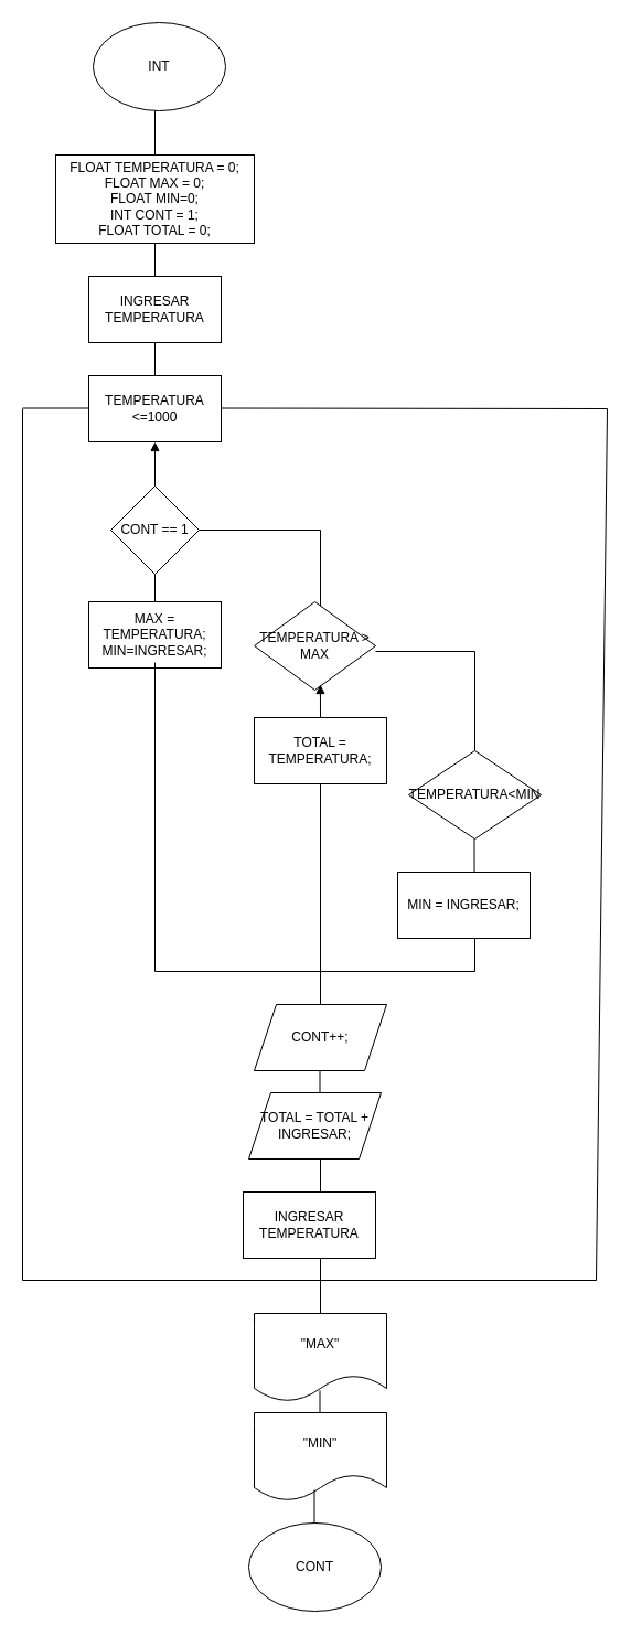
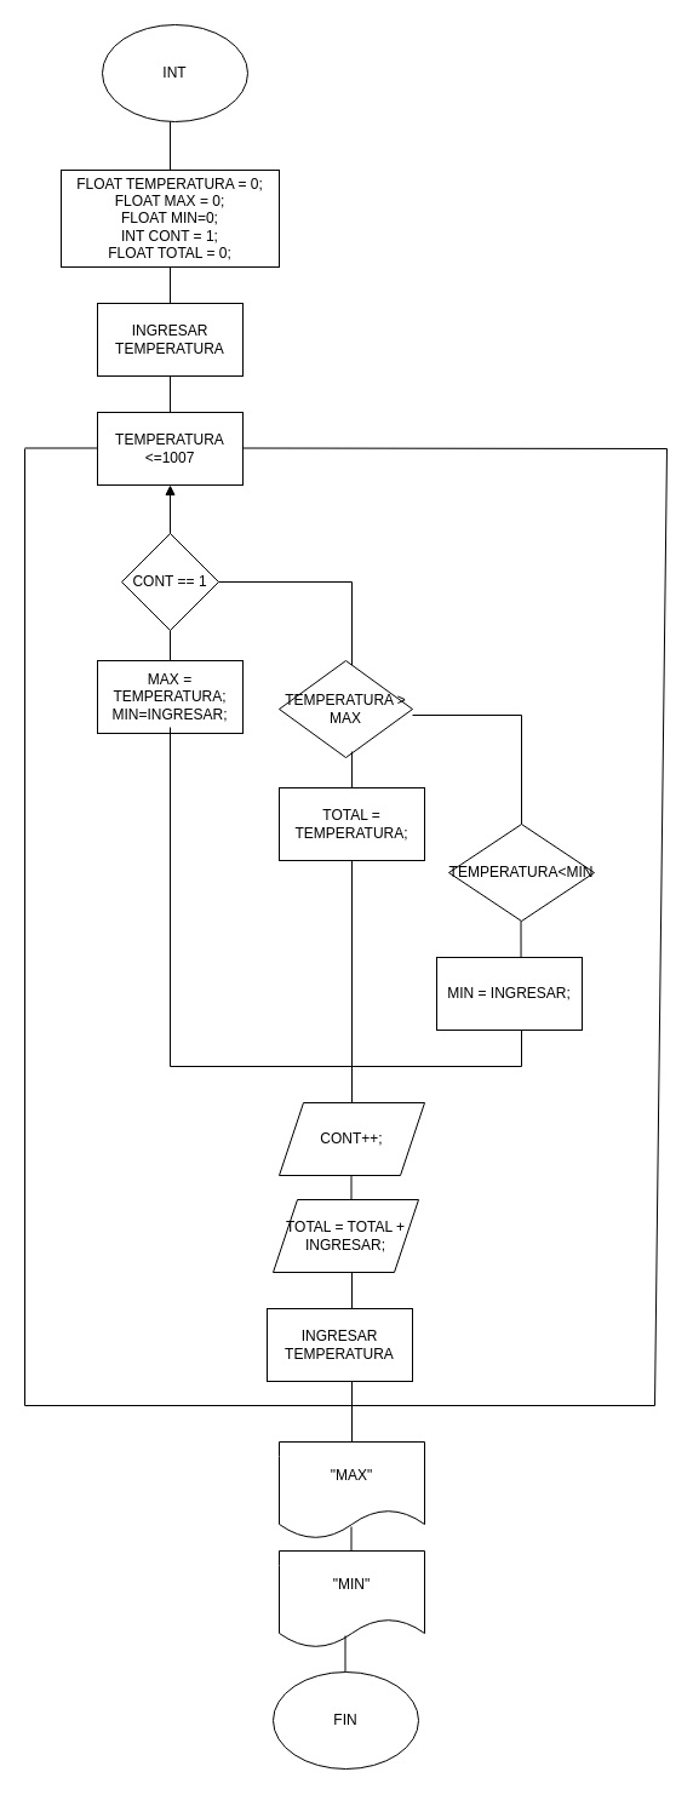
  <mxCell id="0" />
  <mxCell id="1" parent="0" />
  <mxCell id="2" value="INT" style="ellipse;whiteSpace=wrap;html=1;" vertex="1" parent="1"><mxGeometry x="84" y="20" width="120" height="80" as="geometry" /></mxCell>
  <mxCell id="3" value="" style="endArrow=none;html=1;rounded=0;" edge="1" parent="1"><mxGeometry width="50" height="50" relative="1" as="geometry"><mxPoint x="140" y="140" as="sourcePoint" /><mxPoint x="140" y="100" as="targetPoint" /></mxGeometry></mxCell>
  <mxCell id="4" value="FLOAT TEMPERATURA = 0;&lt;br&gt;FLOAT MAX = 0;&lt;br&gt;FLOAT MIN=0;&lt;br&gt;INT CONT = 1;&lt;br&gt;FLOAT TOTAL = 0;" style="rounded=0;whiteSpace=wrap;html=1;" vertex="1" parent="1"><mxGeometry x="50" y="140" width="180" height="80" as="geometry" /></mxCell>
  <mxCell id="5" value="INGRESAR TEMPERATURA" style="rounded=0;whiteSpace=wrap;html=1;" vertex="1" parent="1"><mxGeometry x="80" y="250" width="120" height="60" as="geometry" /></mxCell>
  <mxCell id="6" value="" style="endArrow=none;html=1;rounded=0;exitX=0.5;exitY=0;exitDx=0;exitDy=0;entryX=0.5;entryY=1;entryDx=0;entryDy=0;" edge="1" parent="1" source="5" target="4"><mxGeometry width="50" height="50" relative="1" as="geometry"><mxPoint x="100" y="270" as="sourcePoint" /><mxPoint x="150" y="220" as="targetPoint" /></mxGeometry></mxCell>
- <mxCell id="7" value="TEMPERATURA &amp;lt;=1000" style="rounded=0;whiteSpace=wrap;html=1;" vertex="1" parent="1"><mxGeometry x="80" y="340" width="120" height="60" as="geometry" /></mxCell>
+ <mxCell id="7" value="TEMPERATURA &amp;lt;=1007" style="rounded=0;whiteSpace=wrap;html=1;" vertex="1" parent="1"><mxGeometry x="80" y="340" width="120" height="60" as="geometry" /></mxCell>
  <mxCell id="8" value="" style="endArrow=none;html=1;rounded=0;exitX=0.5;exitY=0;exitDx=0;exitDy=0;" edge="1" parent="1" source="7"><mxGeometry width="50" height="50" relative="1" as="geometry"><mxPoint x="90" y="360" as="sourcePoint" /><mxPoint x="140" y="310" as="targetPoint" /></mxGeometry></mxCell>
  <mxCell id="9" value="" style="endArrow=none;html=1;rounded=0;" edge="1" parent="1"><mxGeometry width="50" height="50" relative="1" as="geometry"><mxPoint x="20" y="369.5" as="sourcePoint" /><mxPoint x="80" y="369.5" as="targetPoint" /></mxGeometry></mxCell>
  <mxCell id="10" value="" style="endArrow=none;html=1;rounded=0;" edge="1" parent="1"><mxGeometry width="50" height="50" relative="1" as="geometry"><mxPoint x="200" y="369.5" as="sourcePoint" /><mxPoint x="550" y="370" as="targetPoint" /></mxGeometry></mxCell>
  <mxCell id="11" value="" style="endArrow=none;html=1;rounded=0;" edge="1" parent="1"><mxGeometry width="50" height="50" relative="1" as="geometry"><mxPoint x="20" y="1160" as="sourcePoint" /><mxPoint x="20" y="370" as="targetPoint" /></mxGeometry></mxCell>
  <mxCell id="12" value="CONT == 1" style="rhombus;whiteSpace=wrap;html=1;" vertex="1" parent="1"><mxGeometry x="100" y="440" width="80" height="80" as="geometry" /></mxCell>
  <mxCell id="13" value="" style="endArrow=block;html=1;rounded=0;exitX=0.5;exitY=0;exitDx=0;exitDy=0;entryX=0.5;entryY=1;entryDx=0;entryDy=0;" edge="1" parent="1" source="12" target="7"><mxGeometry width="50" height="50" relative="1" as="geometry"><mxPoint x="100" y="450" as="sourcePoint" /><mxPoint x="150" y="400" as="targetPoint" /></mxGeometry></mxCell>
  <mxCell id="14" value="MAX = TEMPERATURA;&lt;br&gt;MIN=INGRESAR;" style="rounded=0;whiteSpace=wrap;html=1;" vertex="1" parent="1"><mxGeometry x="80" y="545" width="120" height="60" as="geometry" /></mxCell>
  <mxCell id="15" value="" style="endArrow=none;html=1;rounded=0;exitX=0.5;exitY=0;exitDx=0;exitDy=0;" edge="1" parent="1" source="14"><mxGeometry width="50" height="50" relative="1" as="geometry"><mxPoint x="90" y="570" as="sourcePoint" /><mxPoint x="140" y="520" as="targetPoint" /></mxGeometry></mxCell>
  <mxCell id="16" value="" style="endArrow=none;html=1;rounded=0;" edge="1" parent="1"><mxGeometry width="50" height="50" relative="1" as="geometry"><mxPoint x="180" y="480" as="sourcePoint" /><mxPoint x="290" y="550" as="targetPoint" /><Array as="points"><mxPoint x="290" y="480" /></Array></mxGeometry></mxCell>
  <mxCell id="17" value="TEMPERATURA &amp;gt; MAX" style="rhombus;whiteSpace=wrap;html=1;" vertex="1" parent="1"><mxGeometry x="230" y="545" width="110" height="80" as="geometry" /></mxCell>
  <mxCell id="18" value="TOTAL = TEMPERATURA;" style="rounded=0;whiteSpace=wrap;html=1;" vertex="1" parent="1"><mxGeometry x="230" y="650" width="120" height="60" as="geometry" /></mxCell>
- <mxCell id="19" value="" style="endArrow=block;html=1;rounded=0;exitX=0.5;exitY=0;exitDx=0;exitDy=0;entryX=0.545;entryY=0.938;entryDx=0;entryDy=0;entryPerimeter=0;" edge="1" parent="1" source="18" target="17"><mxGeometry width="50" height="50" relative="1" as="geometry"><mxPoint x="230" y="670" as="sourcePoint" /><mxPoint x="280" y="630" as="targetPoint" /></mxGeometry></mxCell>
+ <mxCell id="19" value="" style="endArrow=none;html=1;rounded=0;exitX=0.5;exitY=0;exitDx=0;exitDy=0;entryX=0.545;entryY=0.938;entryDx=0;entryDy=0;entryPerimeter=0;" edge="1" parent="1" source="18" target="17"><mxGeometry width="50" height="50" relative="1" as="geometry"><mxPoint x="230" y="670" as="sourcePoint" /><mxPoint x="280" y="630" as="targetPoint" /></mxGeometry></mxCell>
  <mxCell id="20" value="" style="endArrow=none;html=1;rounded=0;" edge="1" parent="1"><mxGeometry width="50" height="50" relative="1" as="geometry"><mxPoint x="340" y="590" as="sourcePoint" /><mxPoint x="430" y="680" as="targetPoint" /><Array as="points"><mxPoint x="430" y="590" /></Array></mxGeometry></mxCell>
  <mxCell id="21" value="TEMPERATURA&amp;lt;MIN" style="rhombus;whiteSpace=wrap;html=1;" vertex="1" parent="1"><mxGeometry x="370" y="680" width="120" height="80" as="geometry" /></mxCell>
  <mxCell id="22" value="" style="endArrow=none;html=1;rounded=0;exitX=0.5;exitY=0;exitDx=0;exitDy=0;entryX=0.545;entryY=0.938;entryDx=0;entryDy=0;entryPerimeter=0;" edge="1" parent="1"><mxGeometry width="50" height="50" relative="1" as="geometry"><mxPoint x="429.55" y="789.96" as="sourcePoint" /><mxPoint x="429.5" y="760" as="targetPoint" /></mxGeometry></mxCell>
  <mxCell id="23" value="MIN = INGRESAR;" style="rounded=0;whiteSpace=wrap;html=1;" vertex="1" parent="1"><mxGeometry x="360" y="790" width="120" height="60" as="geometry" /></mxCell>
  <mxCell id="24" value="" style="endArrow=none;html=1;rounded=0;" edge="1" parent="1"><mxGeometry width="50" height="50" relative="1" as="geometry"><mxPoint x="140" y="880" as="sourcePoint" /><mxPoint x="140" y="600" as="targetPoint" /></mxGeometry></mxCell>
  <mxCell id="25" value="" style="endArrow=none;html=1;rounded=0;" edge="1" parent="1"><mxGeometry width="50" height="50" relative="1" as="geometry"><mxPoint x="290" y="880" as="sourcePoint" /><mxPoint x="290" y="710" as="targetPoint" /></mxGeometry></mxCell>
  <mxCell id="26" value="" style="endArrow=none;html=1;rounded=0;" edge="1" parent="1"><mxGeometry width="50" height="50" relative="1" as="geometry"><mxPoint x="430" y="880" as="sourcePoint" /><mxPoint x="430" y="850" as="targetPoint" /></mxGeometry></mxCell>
  <mxCell id="27" value="" style="endArrow=none;html=1;rounded=0;" edge="1" parent="1"><mxGeometry width="50" height="50" relative="1" as="geometry"><mxPoint x="140" y="880" as="sourcePoint" /><mxPoint x="430" y="880" as="targetPoint" /></mxGeometry></mxCell>
  <mxCell id="28" value="" style="endArrow=none;html=1;rounded=0;" edge="1" parent="1"><mxGeometry width="50" height="50" relative="1" as="geometry"><mxPoint x="290" y="910" as="sourcePoint" /><mxPoint x="290" y="880" as="targetPoint" /></mxGeometry></mxCell>
  <mxCell id="29" value="CONT++;" style="shape=parallelogram;perimeter=parallelogramPerimeter;whiteSpace=wrap;html=1;fixedSize=1;" vertex="1" parent="1"><mxGeometry x="230" y="910" width="120" height="60" as="geometry" /></mxCell>
  <mxCell id="30" value="" style="endArrow=none;html=1;rounded=0;" edge="1" parent="1"><mxGeometry width="50" height="50" relative="1" as="geometry"><mxPoint x="289.5" y="1000" as="sourcePoint" /><mxPoint x="289.5" y="970" as="targetPoint" /></mxGeometry></mxCell>
  <mxCell id="31" value="TOTAL = TOTAL + INGRESAR;" style="shape=parallelogram;perimeter=parallelogramPerimeter;whiteSpace=wrap;html=1;fixedSize=1;" vertex="1" parent="1"><mxGeometry x="225" y="990" width="120" height="60" as="geometry" /></mxCell>
  <mxCell id="32" value="" style="endArrow=none;html=1;rounded=0;" edge="1" parent="1"><mxGeometry width="50" height="50" relative="1" as="geometry"><mxPoint x="290" y="1080" as="sourcePoint" /><mxPoint x="290" y="1050" as="targetPoint" /></mxGeometry></mxCell>
  <mxCell id="33" value="INGRESAR TEMPERATURA" style="rounded=0;whiteSpace=wrap;html=1;" vertex="1" parent="1"><mxGeometry x="220" y="1080" width="120" height="60" as="geometry" /></mxCell>
  <mxCell id="34" value="" style="endArrow=none;html=1;rounded=0;" edge="1" parent="1"><mxGeometry width="50" height="50" relative="1" as="geometry"><mxPoint x="540" y="1160" as="sourcePoint" /><mxPoint x="550" y="370" as="targetPoint" /></mxGeometry></mxCell>
  <mxCell id="35" value="" style="endArrow=none;html=1;rounded=0;" edge="1" parent="1"><mxGeometry width="50" height="50" relative="1" as="geometry"><mxPoint x="20" y="1160" as="sourcePoint" /><mxPoint x="540" y="1160" as="targetPoint" /></mxGeometry></mxCell>
  <mxCell id="36" value="" style="endArrow=none;html=1;rounded=0;" edge="1" parent="1"><mxGeometry width="50" height="50" relative="1" as="geometry"><mxPoint x="290" y="1160" as="sourcePoint" /><mxPoint x="290" y="1140" as="targetPoint" /></mxGeometry></mxCell>
  <mxCell id="37" value="" style="endArrow=none;html=1;rounded=0;" edge="1" parent="1"><mxGeometry width="50" height="50" relative="1" as="geometry"><mxPoint x="290" y="1190" as="sourcePoint" /><mxPoint x="290" y="1160" as="targetPoint" /></mxGeometry></mxCell>
  <mxCell id="38" value="&quot;MAX&quot;" style="shape=document;whiteSpace=wrap;html=1;boundedLbl=1;" vertex="1" parent="1"><mxGeometry x="230" y="1190" width="120" height="80" as="geometry" /></mxCell>
  <mxCell id="39" value="" style="endArrow=none;html=1;rounded=0;" edge="1" parent="1"><mxGeometry width="50" height="50" relative="1" as="geometry"><mxPoint x="289.5" y="1290" as="sourcePoint" /><mxPoint x="289.5" y="1260" as="targetPoint" /></mxGeometry></mxCell>
  <mxCell id="40" value="&quot;MIN&quot;" style="shape=document;whiteSpace=wrap;html=1;boundedLbl=1;" vertex="1" parent="1"><mxGeometry x="230" y="1280" width="120" height="80" as="geometry" /></mxCell>
- <mxCell id="41" value="CONT" style="ellipse;whiteSpace=wrap;html=1;" vertex="1" parent="1"><mxGeometry x="225" y="1380" width="120" height="80" as="geometry" /></mxCell>
+ <mxCell id="41" value="FIN" style="ellipse;whiteSpace=wrap;html=1;" vertex="1" parent="1"><mxGeometry x="225" y="1380" width="120" height="80" as="geometry" /></mxCell>
  <mxCell id="42" value="" style="endArrow=none;html=1;rounded=0;" edge="1" parent="1"><mxGeometry width="50" height="50" relative="1" as="geometry"><mxPoint x="284.5" y="1380" as="sourcePoint" /><mxPoint x="284.5" y="1350" as="targetPoint" /></mxGeometry></mxCell>
